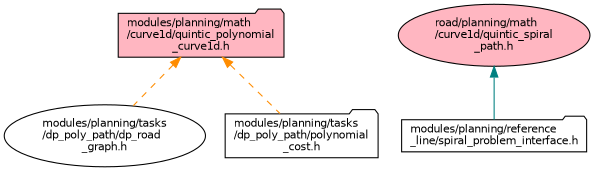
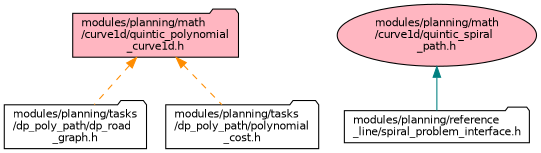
  digraph {
    node [color=black fillcolor=white fontname=Helvetica fontsize=10 shape=folder style=filled]
    edge [color=darkorange dir=back fontname=Helvetica fontsize=10 labelfontname=Helvetica labelfontsize=10 style=dashed]
    n1 [fillcolor=lightpink fontcolor=black height=0.2 label="modules/planning/math\l/curve1d/quintic_polynomial\l_curve1d.h" width=0.4]
-   n2 [height=0.2 label="modules/planning/tasks\l/dp_poly_path/dp_road\l_graph.h" shape=ellipse width=0.4]
+   n2 [height=0.2 label="modules/planning/tasks\l/dp_poly_path/dp_road\l_graph.h" width=0.4]
    n3 [height=0.2 label="modules/planning/tasks\l/dp_poly_path/polynomial\l_cost.h" width=0.4]
-   n4 [fillcolor=lightpink height=0.2 label="road/planning/math\l/curve1d/quintic_spiral\l_path.h" shape=ellipse width=0.4]
+   n4 [fillcolor=lightpink height=0.2 label="modules/planning/math\l/curve1d/quintic_spiral\l_path.h" shape=ellipse width=0.4]
    n5 [height=0.2 label="modules/planning/reference\l_line/spiral_problem_interface.h" width=0.4]
    n1 -> n2
    n1 -> n3
    n4 -> n5 [color=teal style=solid]
  }
